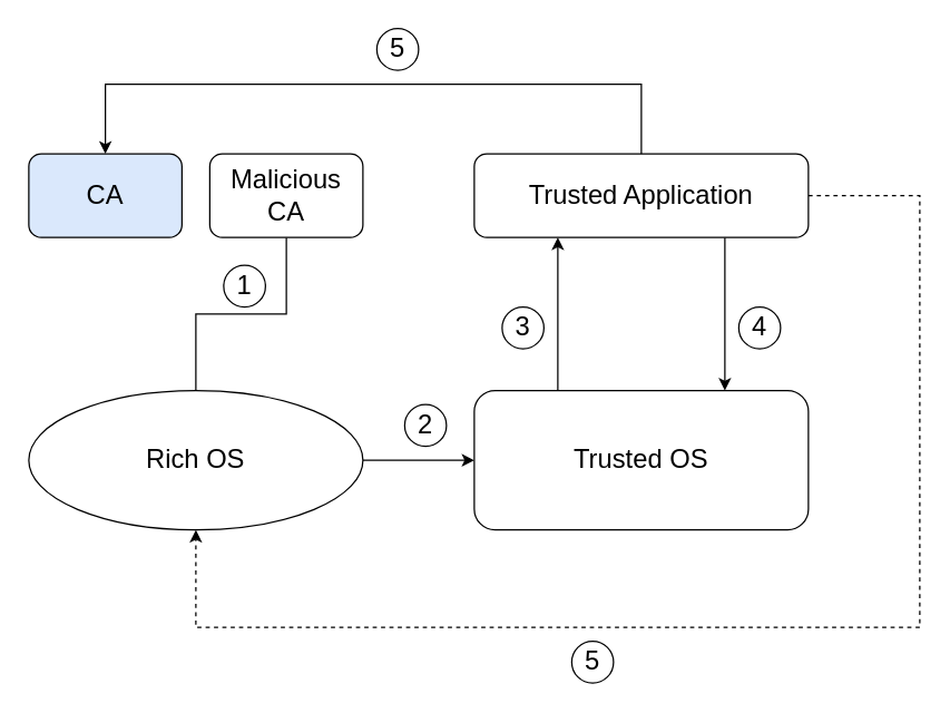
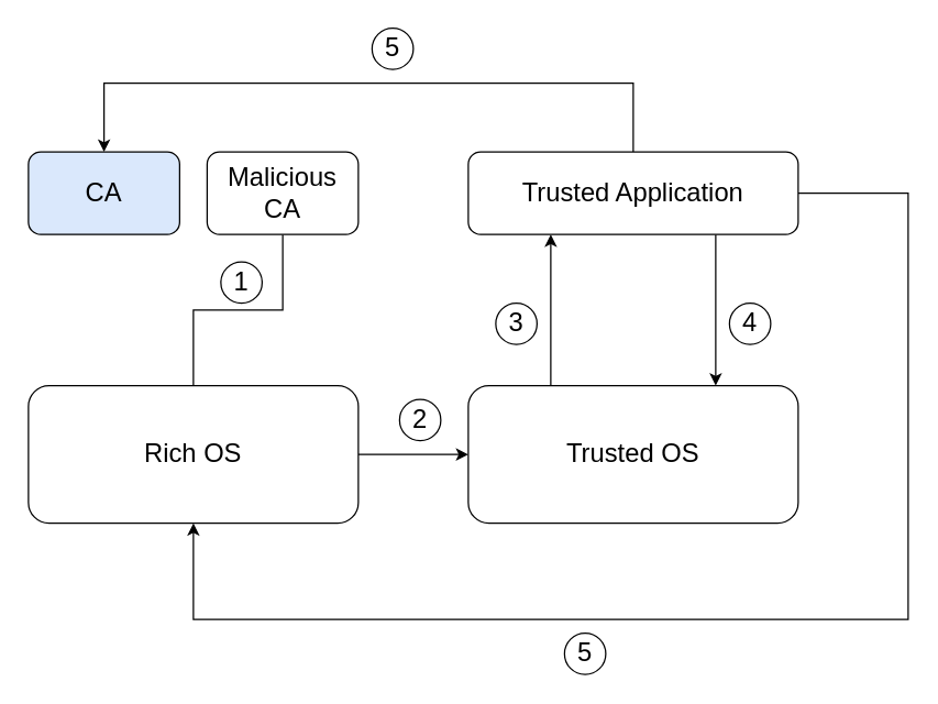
  <mxCell id="0" />
  <mxCell id="1" parent="0" />
  <mxCell id="2" value="CA" style="rounded=1;whiteSpace=wrap;html=1;fontSize=19;fillColor=#dae8fc;" vertex="1" parent="1"><mxGeometry x="20" y="110" width="110" height="60" as="geometry" /></mxCell>
  <mxCell id="3" style="edgeStyle=orthogonalEdgeStyle;rounded=0;orthogonalLoop=1;jettySize=auto;html=1;exitX=1;exitY=0.5;exitDx=0;exitDy=0;entryX=0;entryY=0.5;entryDx=0;entryDy=0;fontSize=19;" edge="1" parent="1" source="4" target="8"><mxGeometry relative="1" as="geometry" /></mxCell>
- <mxCell id="4" value="Rich OS" style="ellipse;whiteSpace=wrap;html=1;fontSize=19;" vertex="1" parent="1"><mxGeometry x="20" y="280" width="240" height="100" as="geometry" /></mxCell>
+ <mxCell id="4" value="Rich OS" style="rounded=1;whiteSpace=wrap;html=1;fontSize=19;" vertex="1" parent="1"><mxGeometry x="20" y="280" width="240" height="100" as="geometry" /></mxCell>
  <mxCell id="5" style="edgeStyle=orthogonalEdgeStyle;rounded=0;orthogonalLoop=1;jettySize=auto;html=1;exitX=0.5;exitY=1;exitDx=0;exitDy=0;entryX=0.5;entryY=0;entryDx=0;entryDy=0;fontSize=19;endArrow=none;" edge="1" parent="1" source="6" target="4"><mxGeometry relative="1" as="geometry" /></mxCell>
  <mxCell id="6" value="Malicious CA" style="rounded=1;whiteSpace=wrap;html=1;fontSize=19;" vertex="1" parent="1"><mxGeometry x="150" y="110" width="110" height="60" as="geometry" /></mxCell>
  <mxCell id="7" style="edgeStyle=orthogonalEdgeStyle;rounded=0;orthogonalLoop=1;jettySize=auto;html=1;exitX=0.25;exitY=0;exitDx=0;exitDy=0;entryX=0.25;entryY=1;entryDx=0;entryDy=0;fontSize=19;" edge="1" parent="1" source="8" target="12"><mxGeometry relative="1" as="geometry" /></mxCell>
  <mxCell id="8" value="Trusted OS" style="rounded=1;whiteSpace=wrap;html=1;fontSize=19;" vertex="1" parent="1"><mxGeometry x="340" y="280" width="240" height="100" as="geometry" /></mxCell>
  <mxCell id="9" style="edgeStyle=orthogonalEdgeStyle;rounded=0;orthogonalLoop=1;jettySize=auto;html=1;exitX=0.75;exitY=1;exitDx=0;exitDy=0;entryX=0.75;entryY=0;entryDx=0;entryDy=0;fontSize=19;" edge="1" parent="1" source="12" target="8"><mxGeometry relative="1" as="geometry" /></mxCell>
  <mxCell id="10" style="edgeStyle=orthogonalEdgeStyle;rounded=0;orthogonalLoop=1;jettySize=auto;html=1;exitX=0.5;exitY=0;exitDx=0;exitDy=0;entryX=0.5;entryY=0;entryDx=0;entryDy=0;fontSize=19;" edge="1" parent="1" source="12" target="2"><mxGeometry relative="1" as="geometry"><Array as="points"><mxPoint x="460" y="60" /><mxPoint x="75" y="60" /></Array></mxGeometry></mxCell>
- <mxCell id="11" style="edgeStyle=orthogonalEdgeStyle;rounded=0;orthogonalLoop=1;jettySize=auto;html=1;exitX=1;exitY=0.5;exitDx=0;exitDy=0;entryX=0.5;entryY=1;entryDx=0;entryDy=0;fontSize=19;dashed=1;" edge="1" parent="1" source="12" target="4"><mxGeometry relative="1" as="geometry"><Array as="points"><mxPoint x="660" y="140" /><mxPoint x="660" y="450" /><mxPoint x="140" y="450" /></Array></mxGeometry></mxCell>
+ <mxCell id="11" style="edgeStyle=orthogonalEdgeStyle;rounded=0;orthogonalLoop=1;jettySize=auto;html=1;exitX=1;exitY=0.5;exitDx=0;exitDy=0;entryX=0.5;entryY=1;entryDx=0;entryDy=0;fontSize=19;" edge="1" parent="1" source="12" target="4"><mxGeometry relative="1" as="geometry"><Array as="points"><mxPoint x="660" y="140" /><mxPoint x="660" y="450" /><mxPoint x="140" y="450" /></Array></mxGeometry></mxCell>
  <mxCell id="12" value="Trusted Application" style="rounded=1;whiteSpace=wrap;html=1;fontSize=19;" vertex="1" parent="1"><mxGeometry x="340" y="110" width="240" height="60" as="geometry" /></mxCell>
  <mxCell id="13" value="1" style="ellipse;whiteSpace=wrap;html=1;aspect=fixed;fontSize=19;" vertex="1" parent="1"><mxGeometry x="160" y="190" width="30" height="30" as="geometry" /></mxCell>
  <mxCell id="14" value="2" style="ellipse;whiteSpace=wrap;html=1;aspect=fixed;fontSize=19;" vertex="1" parent="1"><mxGeometry x="290" y="290" width="30" height="30" as="geometry" /></mxCell>
  <mxCell id="15" value="3" style="ellipse;whiteSpace=wrap;html=1;aspect=fixed;fontSize=19;" vertex="1" parent="1"><mxGeometry x="360" y="220" width="30" height="30" as="geometry" /></mxCell>
  <mxCell id="16" value="4" style="ellipse;whiteSpace=wrap;html=1;aspect=fixed;fontSize=19;" vertex="1" parent="1"><mxGeometry x="530" y="220" width="30" height="30" as="geometry" /></mxCell>
  <mxCell id="17" value="5" style="ellipse;whiteSpace=wrap;html=1;aspect=fixed;fontSize=19;" vertex="1" parent="1"><mxGeometry x="410" y="460" width="30" height="30" as="geometry" /></mxCell>
  <mxCell id="18" value="5" style="ellipse;whiteSpace=wrap;html=1;aspect=fixed;fontSize=19;" vertex="1" parent="1"><mxGeometry x="270" y="20" width="30" height="30" as="geometry" /></mxCell>
